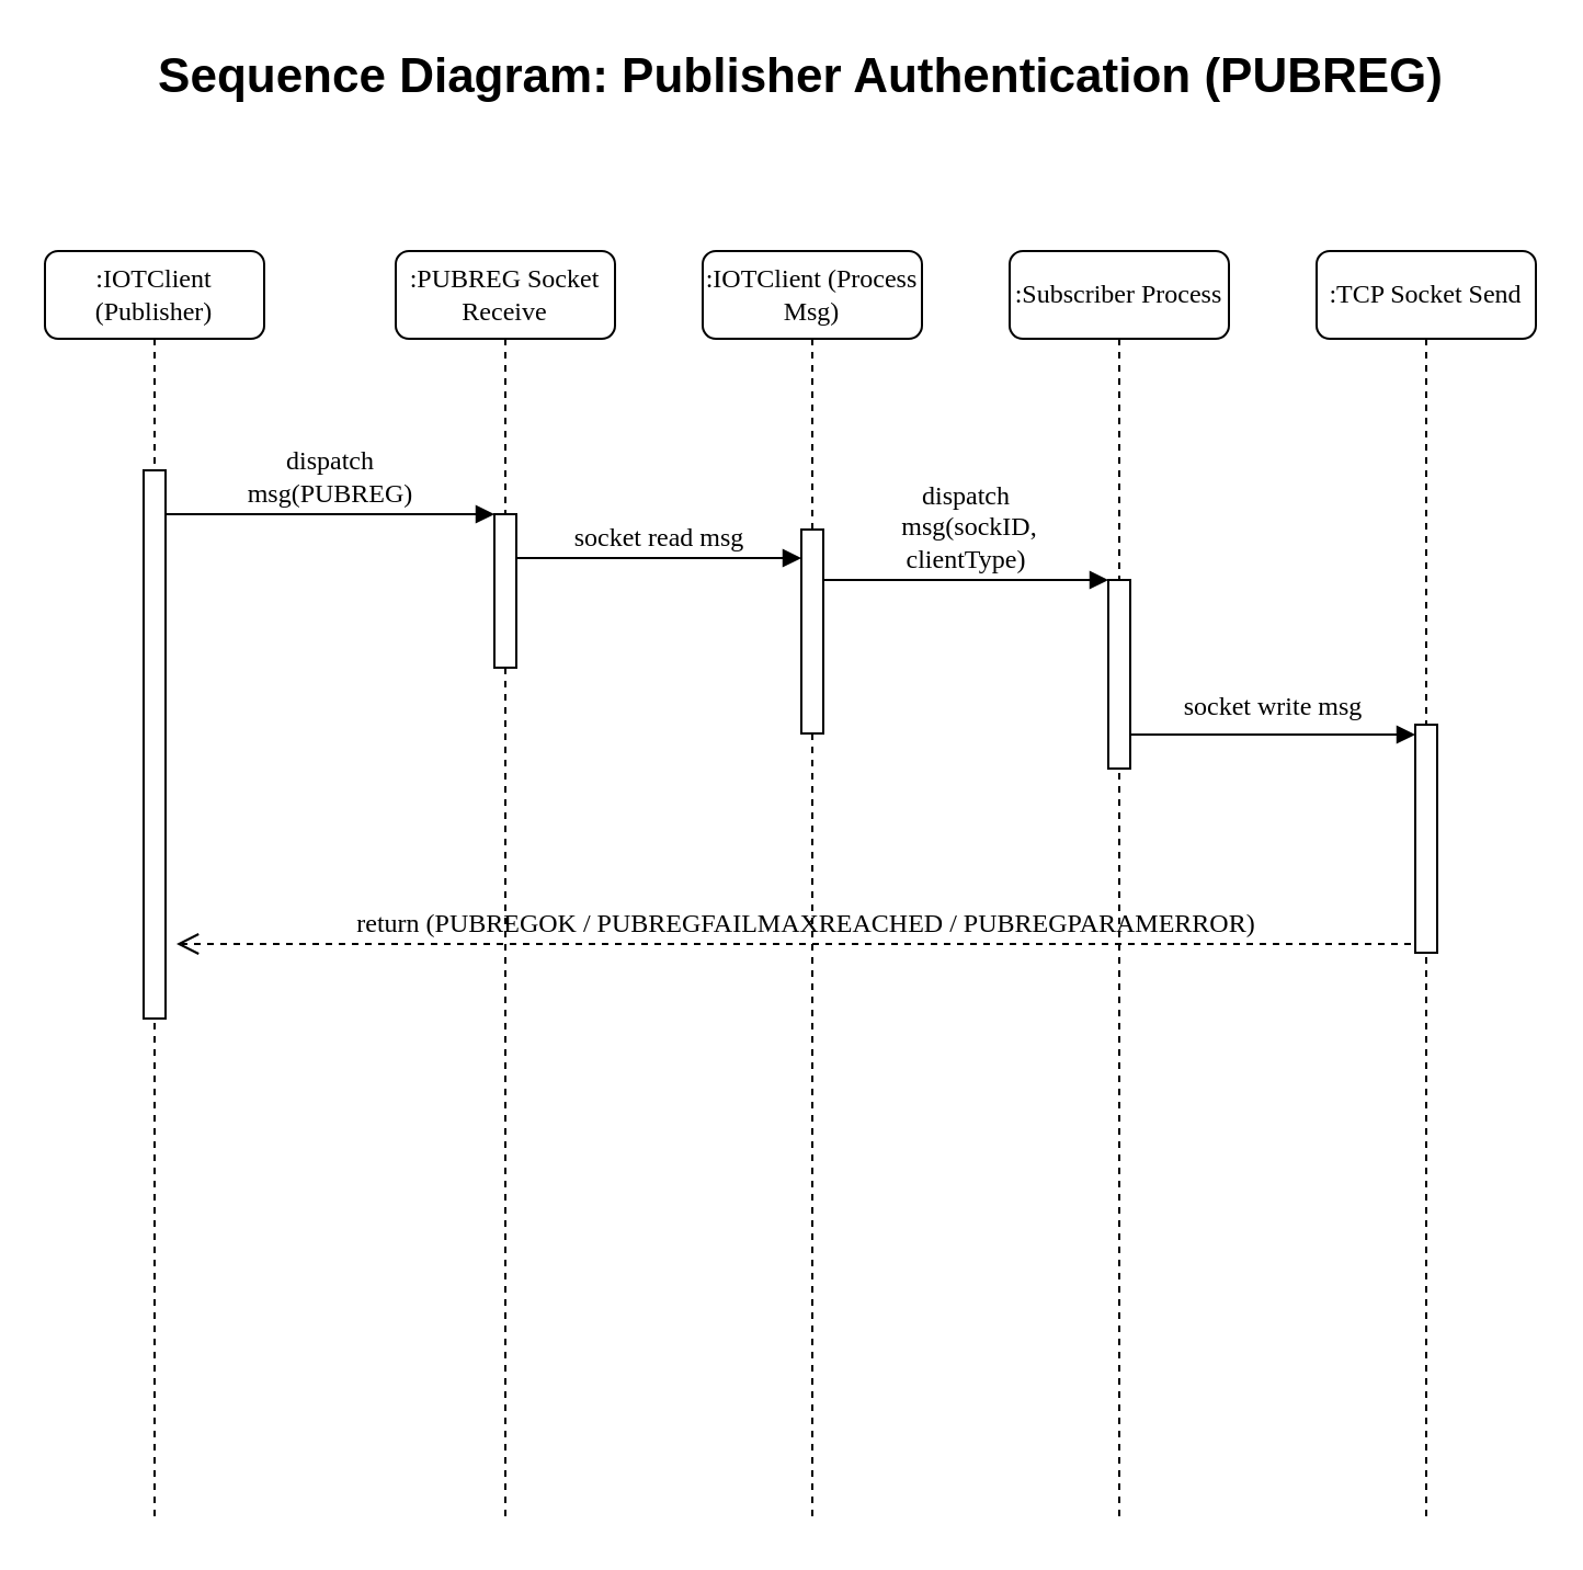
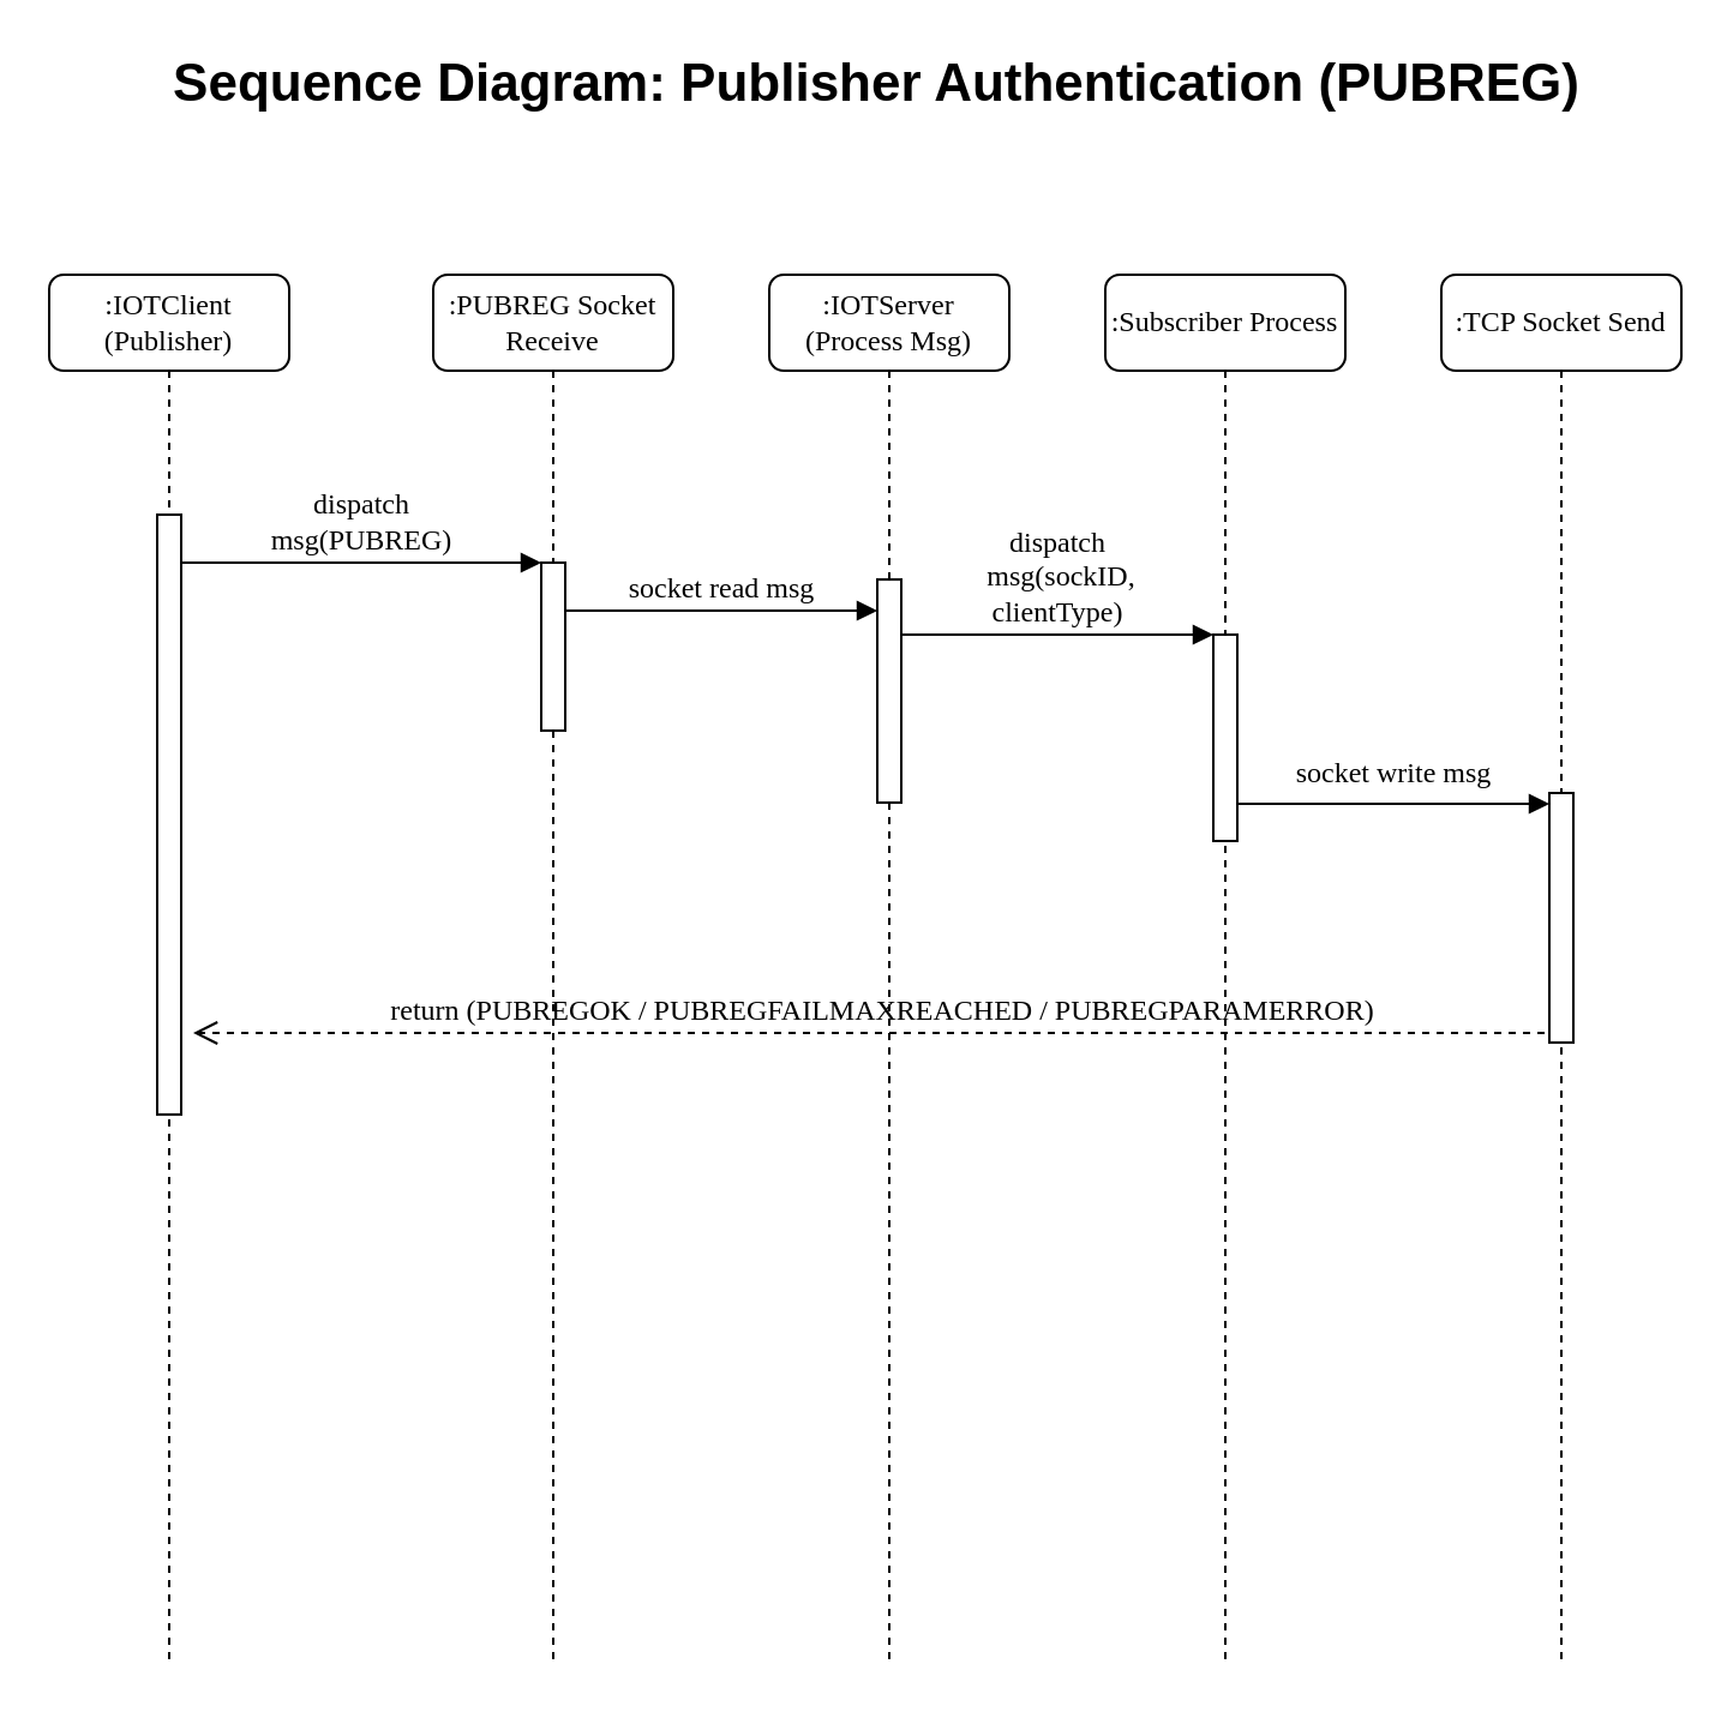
  <mxCell id="0" />
  <mxCell id="1" parent="0" />
  <mxCell id="2" value=":IOTClient (Publisher)" style="shape=umlLifeline;perimeter=lifelinePerimeter;whiteSpace=wrap;html=1;container=1;collapsible=0;recursiveResize=0;outlineConnect=0;rounded=1;shadow=0;comic=0;labelBackgroundColor=none;strokeWidth=1;fontFamily=Verdana;fontSize=12;align=center;" parent="1" vertex="1"><mxGeometry x="20" y="114" width="100" height="580" as="geometry" /></mxCell>
  <mxCell id="3" value="" style="html=1;points=[];perimeter=orthogonalPerimeter;rounded=0;shadow=0;comic=0;labelBackgroundColor=none;strokeWidth=1;fontFamily=Verdana;fontSize=12;align=center;" parent="2" vertex="1"><mxGeometry x="45" y="100" width="10" height="250" as="geometry" /></mxCell>
  <mxCell id="4" value=":PUBREG Socket Receive" style="shape=umlLifeline;perimeter=lifelinePerimeter;whiteSpace=wrap;html=1;container=1;collapsible=0;recursiveResize=0;outlineConnect=0;rounded=1;shadow=0;comic=0;labelBackgroundColor=none;strokeWidth=1;fontFamily=Verdana;fontSize=12;align=center;" parent="1" vertex="1"><mxGeometry x="180" y="114" width="100" height="580" as="geometry" /></mxCell>
  <mxCell id="5" value="" style="html=1;points=[];perimeter=orthogonalPerimeter;rounded=0;shadow=0;comic=0;labelBackgroundColor=none;strokeWidth=1;fontFamily=Verdana;fontSize=12;align=center;" parent="4" vertex="1"><mxGeometry x="45" y="120" width="10" height="70" as="geometry" /></mxCell>
- <mxCell id="6" value=":IOTClient (Process Msg)" style="shape=umlLifeline;perimeter=lifelinePerimeter;whiteSpace=wrap;html=1;container=1;collapsible=0;recursiveResize=0;outlineConnect=0;rounded=1;shadow=0;comic=0;labelBackgroundColor=none;strokeWidth=1;fontFamily=Verdana;fontSize=12;align=center;" parent="1" vertex="1"><mxGeometry x="320" y="114" width="100" height="580" as="geometry" /></mxCell>
+ <mxCell id="6" value=":IOTServer (Process Msg)" style="shape=umlLifeline;perimeter=lifelinePerimeter;whiteSpace=wrap;html=1;container=1;collapsible=0;recursiveResize=0;outlineConnect=0;rounded=1;shadow=0;comic=0;labelBackgroundColor=none;strokeWidth=1;fontFamily=Verdana;fontSize=12;align=center;" parent="1" vertex="1"><mxGeometry x="320" y="114" width="100" height="580" as="geometry" /></mxCell>
  <mxCell id="7" value="" style="html=1;points=[];perimeter=orthogonalPerimeter;rounded=0;shadow=0;comic=0;labelBackgroundColor=none;strokeWidth=1;fontFamily=Verdana;fontSize=12;align=center;" parent="6" vertex="1"><mxGeometry x="45" y="127" width="10" height="93" as="geometry" /></mxCell>
  <mxCell id="8" value=":Subscriber Process" style="shape=umlLifeline;perimeter=lifelinePerimeter;whiteSpace=wrap;html=1;container=1;collapsible=0;recursiveResize=0;outlineConnect=0;rounded=1;shadow=0;comic=0;labelBackgroundColor=none;strokeWidth=1;fontFamily=Verdana;fontSize=12;align=center;" parent="1" vertex="1"><mxGeometry x="460" y="114" width="100" height="580" as="geometry" /></mxCell>
  <mxCell id="9" value="socket read msg" style="html=1;verticalAlign=bottom;endArrow=block;labelBackgroundColor=none;fontFamily=Verdana;fontSize=12;edgeStyle=elbowEdgeStyle;elbow=vertical;" parent="1" source="5" target="7" edge="1"><mxGeometry relative="1" as="geometry"><mxPoint x="290" y="254" as="sourcePoint" /><Array as="points"><mxPoint x="240" y="254" /></Array></mxGeometry></mxCell>
  <mxCell id="10" value="" style="html=1;points=[];perimeter=orthogonalPerimeter;rounded=0;shadow=0;comic=0;labelBackgroundColor=none;strokeWidth=1;fontFamily=Verdana;fontSize=12;align=center;" parent="1" vertex="1"><mxGeometry x="505" y="264" width="10" height="86" as="geometry" /></mxCell>
  <mxCell id="11" value="&lt;div&gt;dispatch&lt;/div&gt;&lt;div&gt;&amp;nbsp;msg(sockID, &lt;br&gt;&lt;/div&gt;&lt;div&gt;clientType)&lt;br&gt;&lt;/div&gt;" style="html=1;verticalAlign=bottom;endArrow=block;entryX=0;entryY=0;labelBackgroundColor=none;fontFamily=Verdana;fontSize=12;edgeStyle=elbowEdgeStyle;elbow=vertical;" parent="1" source="7" target="10" edge="1"><mxGeometry relative="1" as="geometry"><mxPoint x="430" y="264" as="sourcePoint" /></mxGeometry></mxCell>
  <mxCell id="12" value="return (PUBREGOK / PUBREGFAILMAXREACHED / PUBREGPARAMERROR)" style="html=1;verticalAlign=bottom;endArrow=open;dashed=1;endSize=8;labelBackgroundColor=none;fontFamily=Verdana;fontSize=12;edgeStyle=elbowEdgeStyle;elbow=vertical;exitX=1;exitY=0.962;exitDx=0;exitDy=0;exitPerimeter=0;" parent="1" source="16" edge="1"><mxGeometry relative="1" as="geometry"><mxPoint x="80" y="430" as="targetPoint" /><Array as="points"><mxPoint x="320" y="430" /><mxPoint x="70" y="630" /></Array><mxPoint x="655" y="584" as="sourcePoint" /></mxGeometry></mxCell>
  <mxCell id="13" value="&lt;div&gt;dispatch &lt;br&gt;&lt;/div&gt;&lt;div&gt;msg(PUBREG)&lt;br&gt; &lt;/div&gt;" style="html=1;verticalAlign=bottom;endArrow=block;entryX=0;entryY=0;labelBackgroundColor=none;fontFamily=Verdana;fontSize=12;edgeStyle=elbowEdgeStyle;elbow=vertical;" parent="1" source="3" target="5" edge="1"><mxGeometry relative="1" as="geometry"><mxPoint x="150" y="234" as="sourcePoint" /></mxGeometry></mxCell>
  <mxCell id="14" value="Sequence Diagram: Publisher Authentication (PUBREG)" style="text;html=1;strokeColor=none;fillColor=none;align=center;verticalAlign=middle;whiteSpace=wrap;rounded=0;fontStyle=1;fontSize=22;" vertex="1" parent="1"><mxGeometry x="60" y="20" width="610" height="30" as="geometry" /></mxCell>
  <mxCell id="15" value=":TCP Socket Send" style="shape=umlLifeline;perimeter=lifelinePerimeter;whiteSpace=wrap;html=1;container=1;collapsible=0;recursiveResize=0;outlineConnect=0;rounded=1;shadow=0;comic=0;labelBackgroundColor=none;strokeWidth=1;fontFamily=Verdana;fontSize=12;align=center;" vertex="1" parent="1"><mxGeometry x="600" y="114" width="100" height="580" as="geometry" /></mxCell>
  <mxCell id="16" value="" style="html=1;points=[];perimeter=orthogonalPerimeter;rounded=0;shadow=0;comic=0;labelBackgroundColor=none;strokeWidth=1;fontFamily=Verdana;fontSize=12;align=center;" vertex="1" parent="15"><mxGeometry x="45" y="216" width="10" height="104" as="geometry" /></mxCell>
  <mxCell id="17" value="socket write msg" style="html=1;verticalAlign=bottom;endArrow=block;labelBackgroundColor=none;fontFamily=Verdana;fontSize=12;edgeStyle=elbowEdgeStyle;elbow=vertical;" edge="1" parent="15"><mxGeometry y="5" relative="1" as="geometry"><mxPoint x="-85" y="220.5" as="sourcePoint" /><Array as="points"><mxPoint x="-80" y="220.5" /></Array><mxPoint x="45" y="220.5" as="targetPoint" /><mxPoint y="1" as="offset" /></mxGeometry></mxCell>
